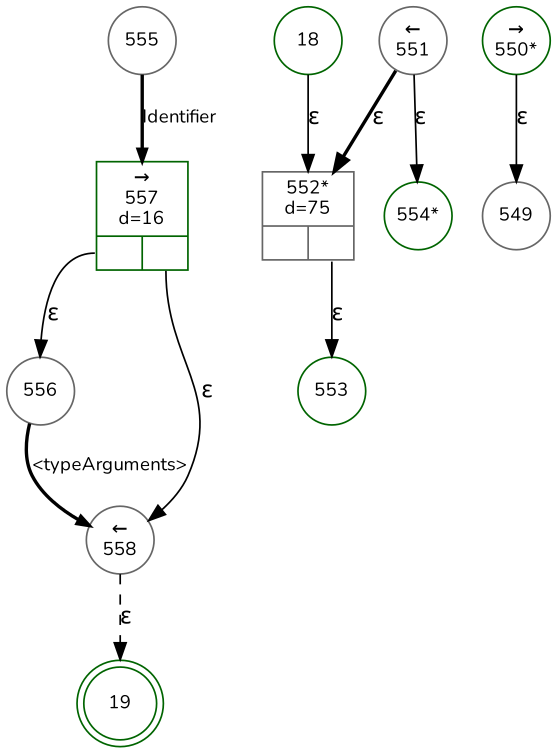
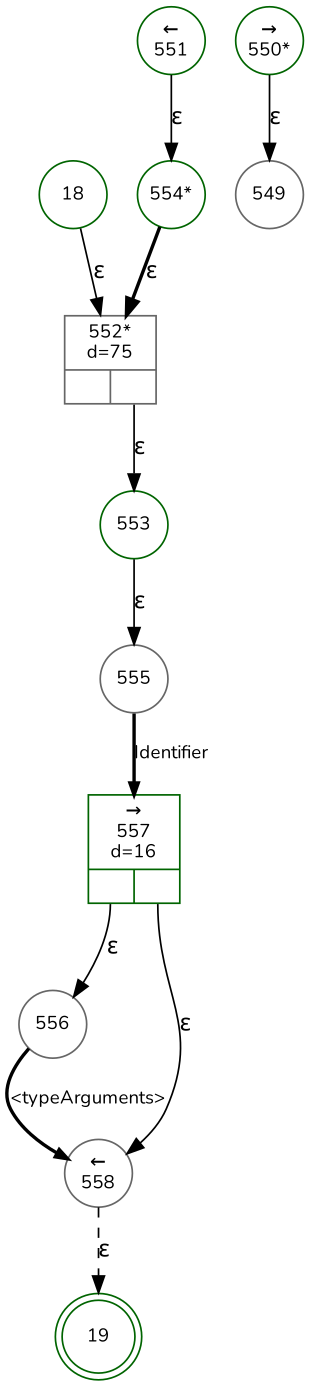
  digraph {
    fontname=Nunito
    rankdir=TB
    node [color=darkgreen fixedsize=true fontname=Nunito fontsize=11 shape=circle peripheries=1]
    edge [fontname=Nunito style=solid]
    n1 [label=19 shape=doublecircle width=.6 peripheries=""]
    n2 [label=18 width=.55]
    n3 [color=gray40 fixedsize=false label="{552*\nd=75|{<p0>|<p1>}}" shape=record]
    n4 [label=553 width=.55]
    n5 [color=gray40 label=549 width=.55]
-   n6 [color=gray40 label="&larr;\n551" width=.55]
+   n6 [label="&larr;\n551" width=.55]
    n7 [label="554*" width=.55]
    n8 [label="&rarr;\n550*" width=.55]
    n9 [color=gray40 label=555 width=.55]
    n10 [fixedsize=false label="{&rarr;\n557\nd=16|{<p0>|<p1>}}" shape=record]
    n11 [color=gray40 label=556 width=.55]
    n12 [color=gray40 label="&larr;\n558" width=.55]
    n2 -> n3 [label="&epsilon;"]
    n3 -> n4 [label="&epsilon;" tailport=p1]
+   n4 -> n9 [label="&epsilon;"]
    n6 -> n7 [label="&epsilon;"]
-   n6 -> n3 [label="&epsilon;" style=bold]
+   n7 -> n3 [label="&epsilon;" style=bold]
    n8 -> n5 [label="&epsilon;"]
    n9 -> n10 [arrowhead=normal arrowsize=.7 fontsize=11 label=Identifier style=bold]
    n10 -> n11 [label="&epsilon;" tailport=p0]
    n10 -> n12 [label="&epsilon;" tailport=p1]
    n11 -> n12 [arrowhead=normal arrowsize=.7 fontsize=11 label="<typeArguments>" style=bold]
    n12 -> n1 [label="&epsilon;" style=dashed]
  }
